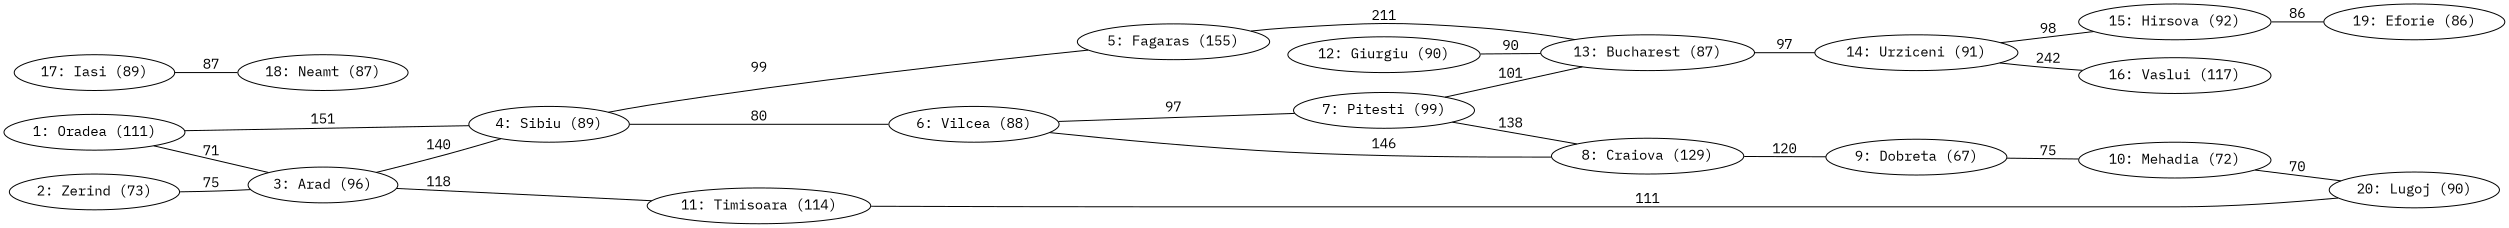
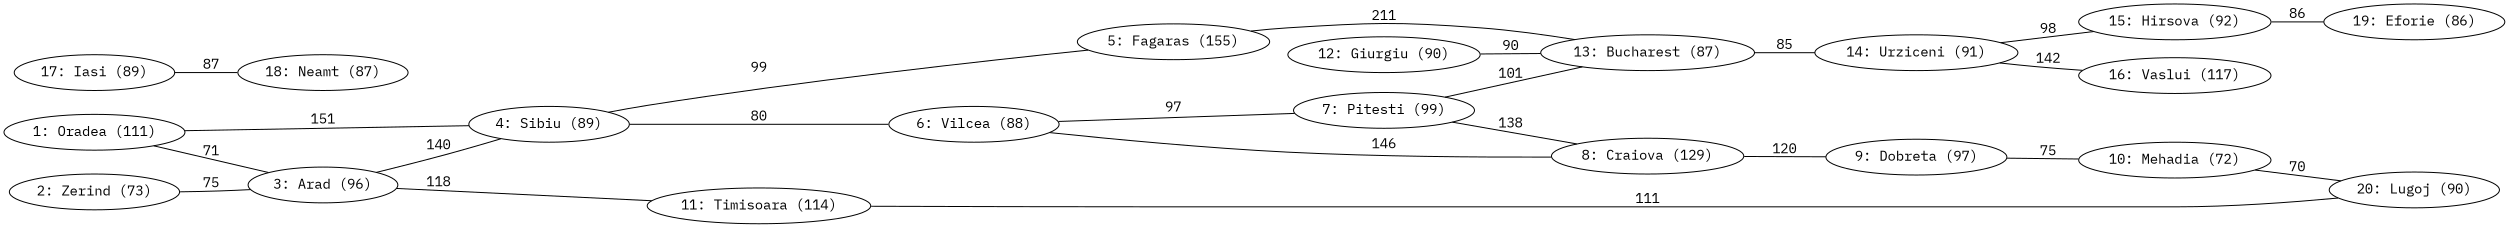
  graph {
    fontname="IBM Plex Mono"
    rankdir=LR
    node [fontname="IBM Plex Mono"]
    edge [fontname="IBM Plex Mono"]
    "1: Oradea (111)"
    "4: Sibiu (89)"
    "3: Arad (96)"
    "2: Zerind (73)"
    "5: Fagaras (155)"
    "6: Vilcea (88)"
    "11: Timisoara (114)"
    "13: Bucharest (87)"
    "8: Craiova (129)"
    "7: Pitesti (99)"
    "20: Lugoj (90)"
    "14: Urziceni (91)"
-   "9: Dobreta (97)" [label="9: Dobreta (67)"]
+   "9: Dobreta (97)"
    "15: Hirsova (92)"
    "16: Vaslui (117)"
    "10: Mehadia (72)"
    "12: Giurgiu (90)"
    "19: Eforie (86)"
    "17: Iasi (89)"
    "18: Neamt (87)"
    "1: Oradea (111)" -- "4: Sibiu (89)" [label=151]
    "1: Oradea (111)" -- "3: Arad (96)" [label=71]
    "4: Sibiu (89)" -- "5: Fagaras (155)" [label=99]
    "4: Sibiu (89)" -- "6: Vilcea (88)" [label=80]
    "3: Arad (96)" -- "4: Sibiu (89)" [label=140]
    "3: Arad (96)" -- "11: Timisoara (114)" [label=118]
    "2: Zerind (73)" -- "3: Arad (96)" [label=75]
    "5: Fagaras (155)" -- "13: Bucharest (87)" [label=211]
    "6: Vilcea (88)" -- "8: Craiova (129)" [label=146]
    "6: Vilcea (88)" -- "7: Pitesti (99)" [label=97]
    "11: Timisoara (114)" -- "20: Lugoj (90)" [label=111]
-   "13: Bucharest (87)" -- "14: Urziceni (91)" [label=97]
+   "13: Bucharest (87)" -- "14: Urziceni (91)" [label=85]
    "8: Craiova (129)" -- "9: Dobreta (97)" [label=120]
    "7: Pitesti (99)" -- "13: Bucharest (87)" [label=101]
    "7: Pitesti (99)" -- "8: Craiova (129)" [label=138]
    "14: Urziceni (91)" -- "15: Hirsova (92)" [label=98]
-   "14: Urziceni (91)" -- "16: Vaslui (117)" [label=242]
+   "14: Urziceni (91)" -- "16: Vaslui (117)" [label=142]
    "9: Dobreta (97)" -- "10: Mehadia (72)" [label=75]
    "15: Hirsova (92)" -- "19: Eforie (86)" [label=86]
    "10: Mehadia (72)" -- "20: Lugoj (90)" [label=70]
    "12: Giurgiu (90)" -- "13: Bucharest (87)" [label=90]
    "17: Iasi (89)" -- "18: Neamt (87)" [label=87]
  }
